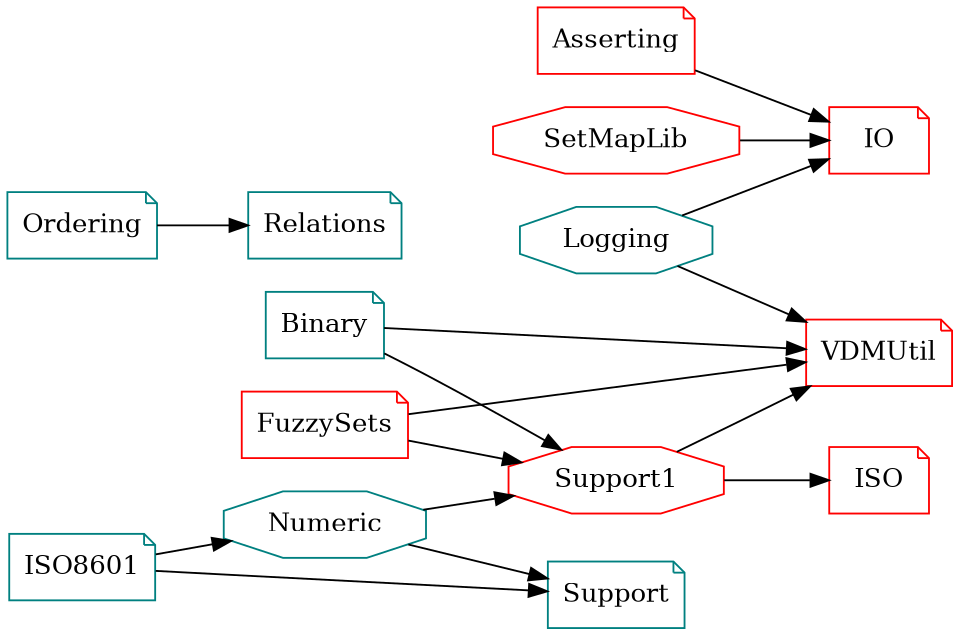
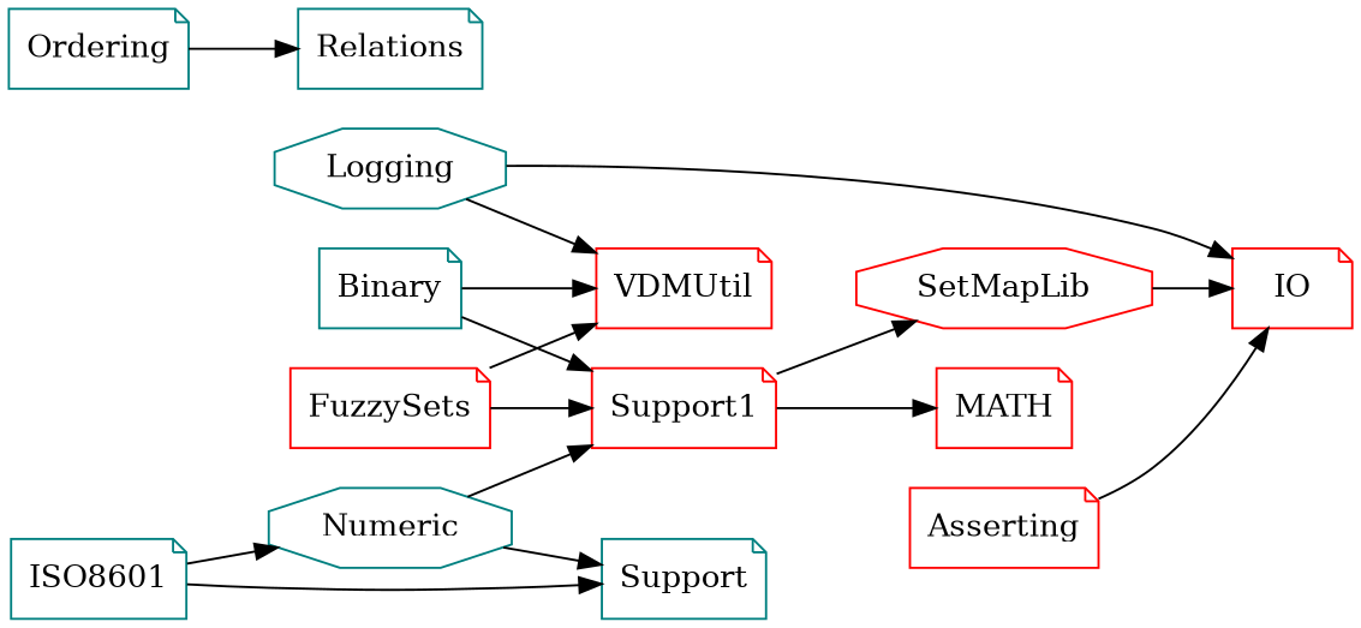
  digraph {
    rankdir=LR
    node [color=teal shape=note]
    Logging [shape=octagon]
    IO [color=red]
    VDMUtil [color=red]
    SetMapLib [color=red shape=octagon]
-   Support1 [color=red shape=octagon]
-   MATH [color=red label=ISO]
+   Support1 [color=red]
+   MATH [color=red]
    FuzzySets [color=red]
    Numeric [shape=octagon]
    n9 [label=Support]
    Asserting [color=red]
    ISO8601
    Ordering
    Relations
    Binary
    Logging -> IO
    Logging -> VDMUtil
    SetMapLib -> IO
-   Support1 -> VDMUtil
+   Support1 -> SetMapLib
    Support1 -> MATH
    FuzzySets -> VDMUtil
    FuzzySets -> Support1
    Numeric -> Support1
    Numeric -> n9
    Asserting -> IO
    ISO8601 -> Numeric
    ISO8601 -> n9
    Ordering -> Relations
    Binary -> VDMUtil
    Binary -> Support1
  }
